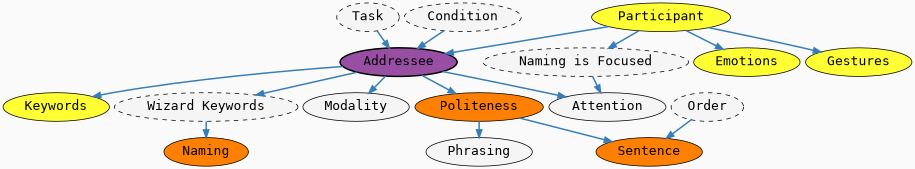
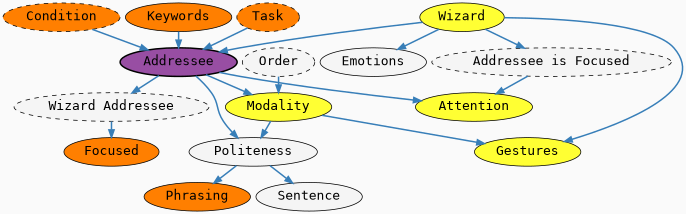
  digraph {
    bgcolor=gray98
    fontname="DejaVu Sans Mono"
    nodesep=0.1
    rankdir=TD
    ranksep=0.3
    node [fillcolor="#FFFF33" fontname="DejaVu Sans Mono" fontsize=17 style=filled]
    edge [color="#377EB8" fontname="DejaVu Sans Mono" style=bold]
    n1 [fillcolor="#984EA3" label=Addressee style="filled,bold"]
-   n2 [fillcolor="#F5F5F5" label=Attention]
-   n3 [fillcolor="#F5F5F5" label=Modality]
-   n4 [fillcolor="#FF7F00" label=Politeness]
-   n5 [label=Keywords]
-   n6 [fillcolor="#F5F5F5" label="Wizard Keywords" style="filled,dashed"]
+   n2 [label=Attention]
+   n3 [label=Modality]
+   n4 [fillcolor="#F5F5F5" label=Politeness]
+   n5 [fillcolor="#FF7F00" label=Keywords]
+   n6 [fillcolor="#F5F5F5" label="Wizard Addressee" style="filled,dashed"]
    n7 [label=Gestures]
-   n8 [fillcolor="#F5F5F5" label=Phrasing]
-   n9 [fillcolor="#FF7F00" label=Sentence]
-   n10 [fillcolor="#FF7F00" label=Naming]
-   n11 [fillcolor="#F5F5F5" label="Naming is Focused" style="filled,dashed"]
-   n12 [label=Emotions]
-   n13 [fillcolor="#F5F5F5" label=Task style="filled,dashed"]
-   n14 [fillcolor="#F5F5F5" label=Condition style="filled,dashed"]
+   n8 [fillcolor="#FF7F00" label=Phrasing]
+   n9 [fillcolor="#F5F5F5" label=Sentence]
+   n10 [fillcolor="#FF7F00" label=Focused]
+   n11 [fillcolor="#F5F5F5" label="Addressee is Focused" style="filled,dashed"]
+   n12 [fillcolor="#F5F5F5" label=Emotions]
+   n13 [fillcolor="#FF7F00" label=Task style="filled,dashed"]
+   n14 [fillcolor="#FF7F00" label=Condition style="filled,dashed"]
    n15 [fillcolor="#F5F5F5" label=Order style="filled,dashed"]
-   n16 [label=Participant]
+   n16 [label=Wizard]
    n1 -> n2
    n1 -> n3
    n1 -> n4
-   n1 -> n5
+   n5 -> n1
    n1 -> n6
+   n3 -> n4
+   n3 -> n7
    n4 -> n8
    n4 -> n9
    n6 -> n10
    n11 -> n2
    n13 -> n1
    n14 -> n1
-   n15 -> n9
+   n15 -> n3
    n16 -> n1
    n16 -> n7
    n16 -> n11
    n16 -> n12
  }
